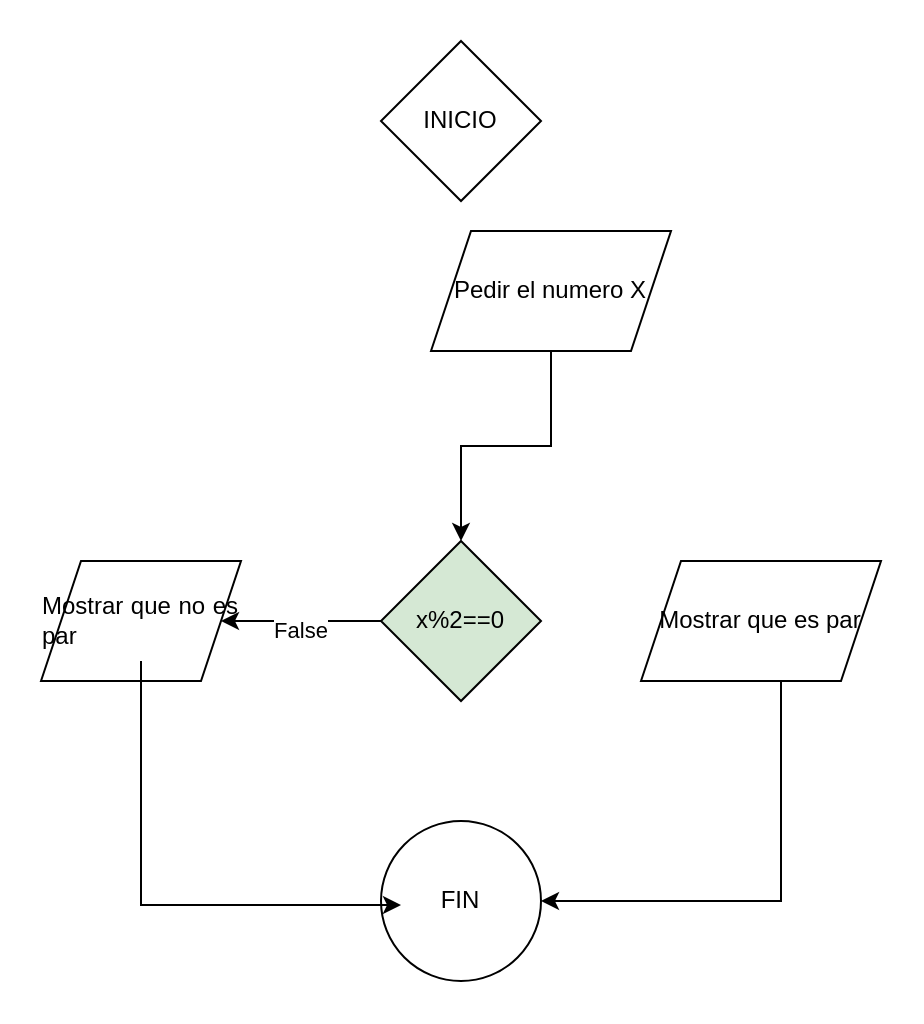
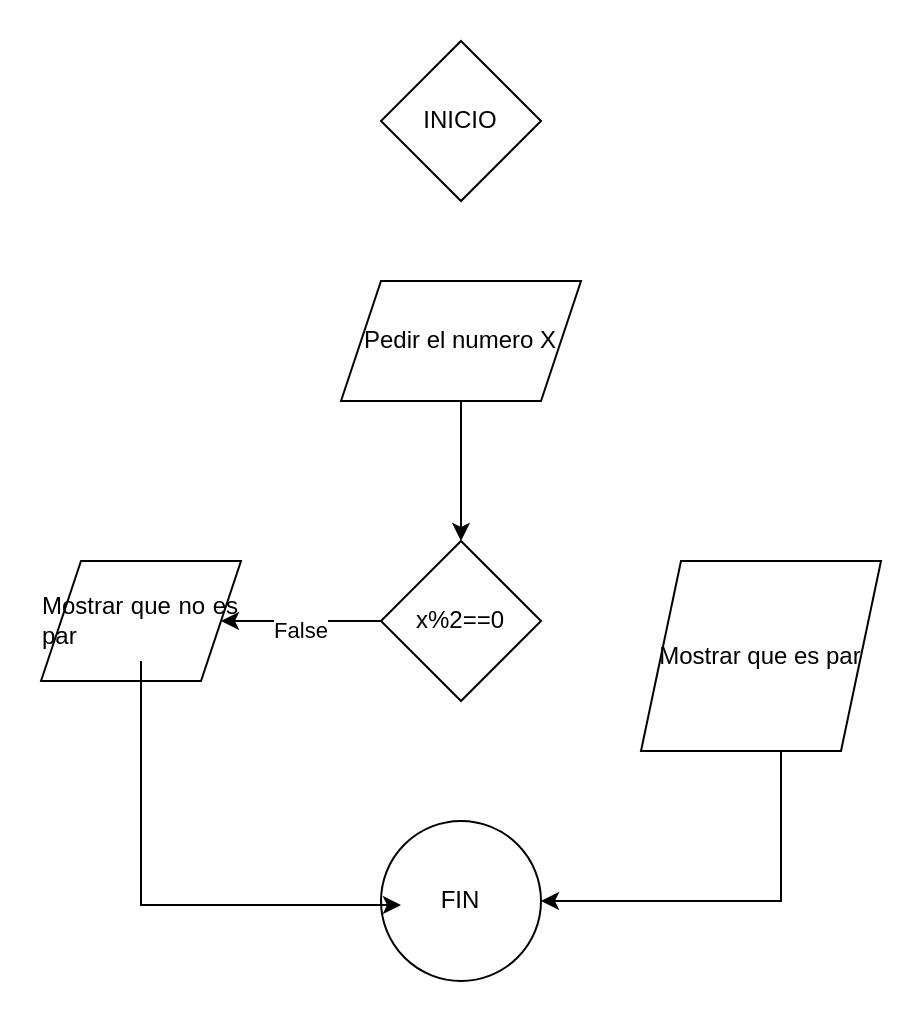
  <mxCell id="0" />
  <mxCell id="1" parent="0" />
  <mxCell id="2" value="INICIO" style="rhombus;whiteSpace=wrap;html=1;aspect=fixed;" vertex="1" parent="1"><mxGeometry x="190" y="20" width="80" height="80" as="geometry" /></mxCell>
  <mxCell id="3" value="" style="edgeStyle=orthogonalEdgeStyle;rounded=0;orthogonalLoop=1;jettySize=auto;html=1;" edge="1" parent="1" source="4" target="7"><mxGeometry relative="1" as="geometry" /></mxCell>
- <mxCell id="4" value="Pedir el numero X" style="shape=parallelogram;perimeter=parallelogramPerimeter;whiteSpace=wrap;html=1;fixedSize=1;" vertex="1" parent="1"><mxGeometry x="215" y="115" width="120" height="60" as="geometry" /></mxCell>
+ <mxCell id="4" value="Pedir el numero X" style="shape=parallelogram;perimeter=parallelogramPerimeter;whiteSpace=wrap;html=1;fixedSize=1;" vertex="1" parent="1"><mxGeometry x="170" y="140" width="120" height="60" as="geometry" /></mxCell>
  <mxCell id="5" value="" style="edgeStyle=orthogonalEdgeStyle;rounded=0;orthogonalLoop=1;jettySize=auto;html=1;" edge="1" parent="1" source="7" target="10"><mxGeometry relative="1" as="geometry" /></mxCell>
  <mxCell id="6" value="False" style="edgeLabel;html=1;align=center;verticalAlign=middle;resizable=0;points=[];" vertex="1" connectable="0" parent="5"><mxGeometry x="0.022" y="4" relative="1" as="geometry"><mxPoint as="offset" /></mxGeometry></mxCell>
- <mxCell id="7" value="x%2==0" style="rhombus;whiteSpace=wrap;html=1;fillColor=#d5e8d4;" vertex="1" parent="1"><mxGeometry x="190" y="270" width="80" height="80" as="geometry" /></mxCell>
+ <mxCell id="7" value="x%2==0" style="rhombus;whiteSpace=wrap;html=1;" vertex="1" parent="1"><mxGeometry x="190" y="270" width="80" height="80" as="geometry" /></mxCell>
  <mxCell id="8" style="edgeStyle=orthogonalEdgeStyle;rounded=0;orthogonalLoop=1;jettySize=auto;html=1;entryX=1;entryY=0.5;entryDx=0;entryDy=0;" edge="1" parent="1" source="9" target="11"><mxGeometry relative="1" as="geometry"><Array as="points"><mxPoint x="390" y="450" /></Array></mxGeometry></mxCell>
- <mxCell id="9" value="Mostrar que es par" style="shape=parallelogram;perimeter=parallelogramPerimeter;whiteSpace=wrap;html=1;fixedSize=1;" vertex="1" parent="1"><mxGeometry x="320" y="280" width="120" height="60" as="geometry" /></mxCell>
+ <mxCell id="9" value="Mostrar que es par" style="shape=parallelogram;perimeter=parallelogramPerimeter;whiteSpace=wrap;html=1;fixedSize=1;" vertex="1" parent="1"><mxGeometry x="320" y="280" width="120" height="95" as="geometry" /></mxCell>
  <mxCell id="10" value="&lt;div style=&quot;text-align: justify;&quot;&gt;&lt;span style=&quot;background-color: transparent; color: light-dark(rgb(0, 0, 0), rgb(255, 255, 255));&quot;&gt;Mostrar que no es par&lt;/span&gt;&lt;/div&gt;" style="shape=parallelogram;perimeter=parallelogramPerimeter;whiteSpace=wrap;html=1;fixedSize=1;align=center;" vertex="1" parent="1"><mxGeometry x="20" y="280" width="100" height="60" as="geometry" /></mxCell>
  <mxCell id="11" value="FIN" style="ellipse;whiteSpace=wrap;html=1;aspect=fixed;" vertex="1" parent="1"><mxGeometry x="190" y="410" width="80" height="80" as="geometry" /></mxCell>
  <mxCell id="12" style="edgeStyle=orthogonalEdgeStyle;rounded=0;orthogonalLoop=1;jettySize=auto;html=1;entryX=0;entryY=0.65;entryDx=0;entryDy=0;entryPerimeter=0;" edge="1" parent="1"><mxGeometry relative="1" as="geometry"><mxPoint x="70" y="330" as="sourcePoint" /><mxPoint x="200" y="452" as="targetPoint" /><Array as="points"><mxPoint x="70" y="452" /></Array></mxGeometry></mxCell>
